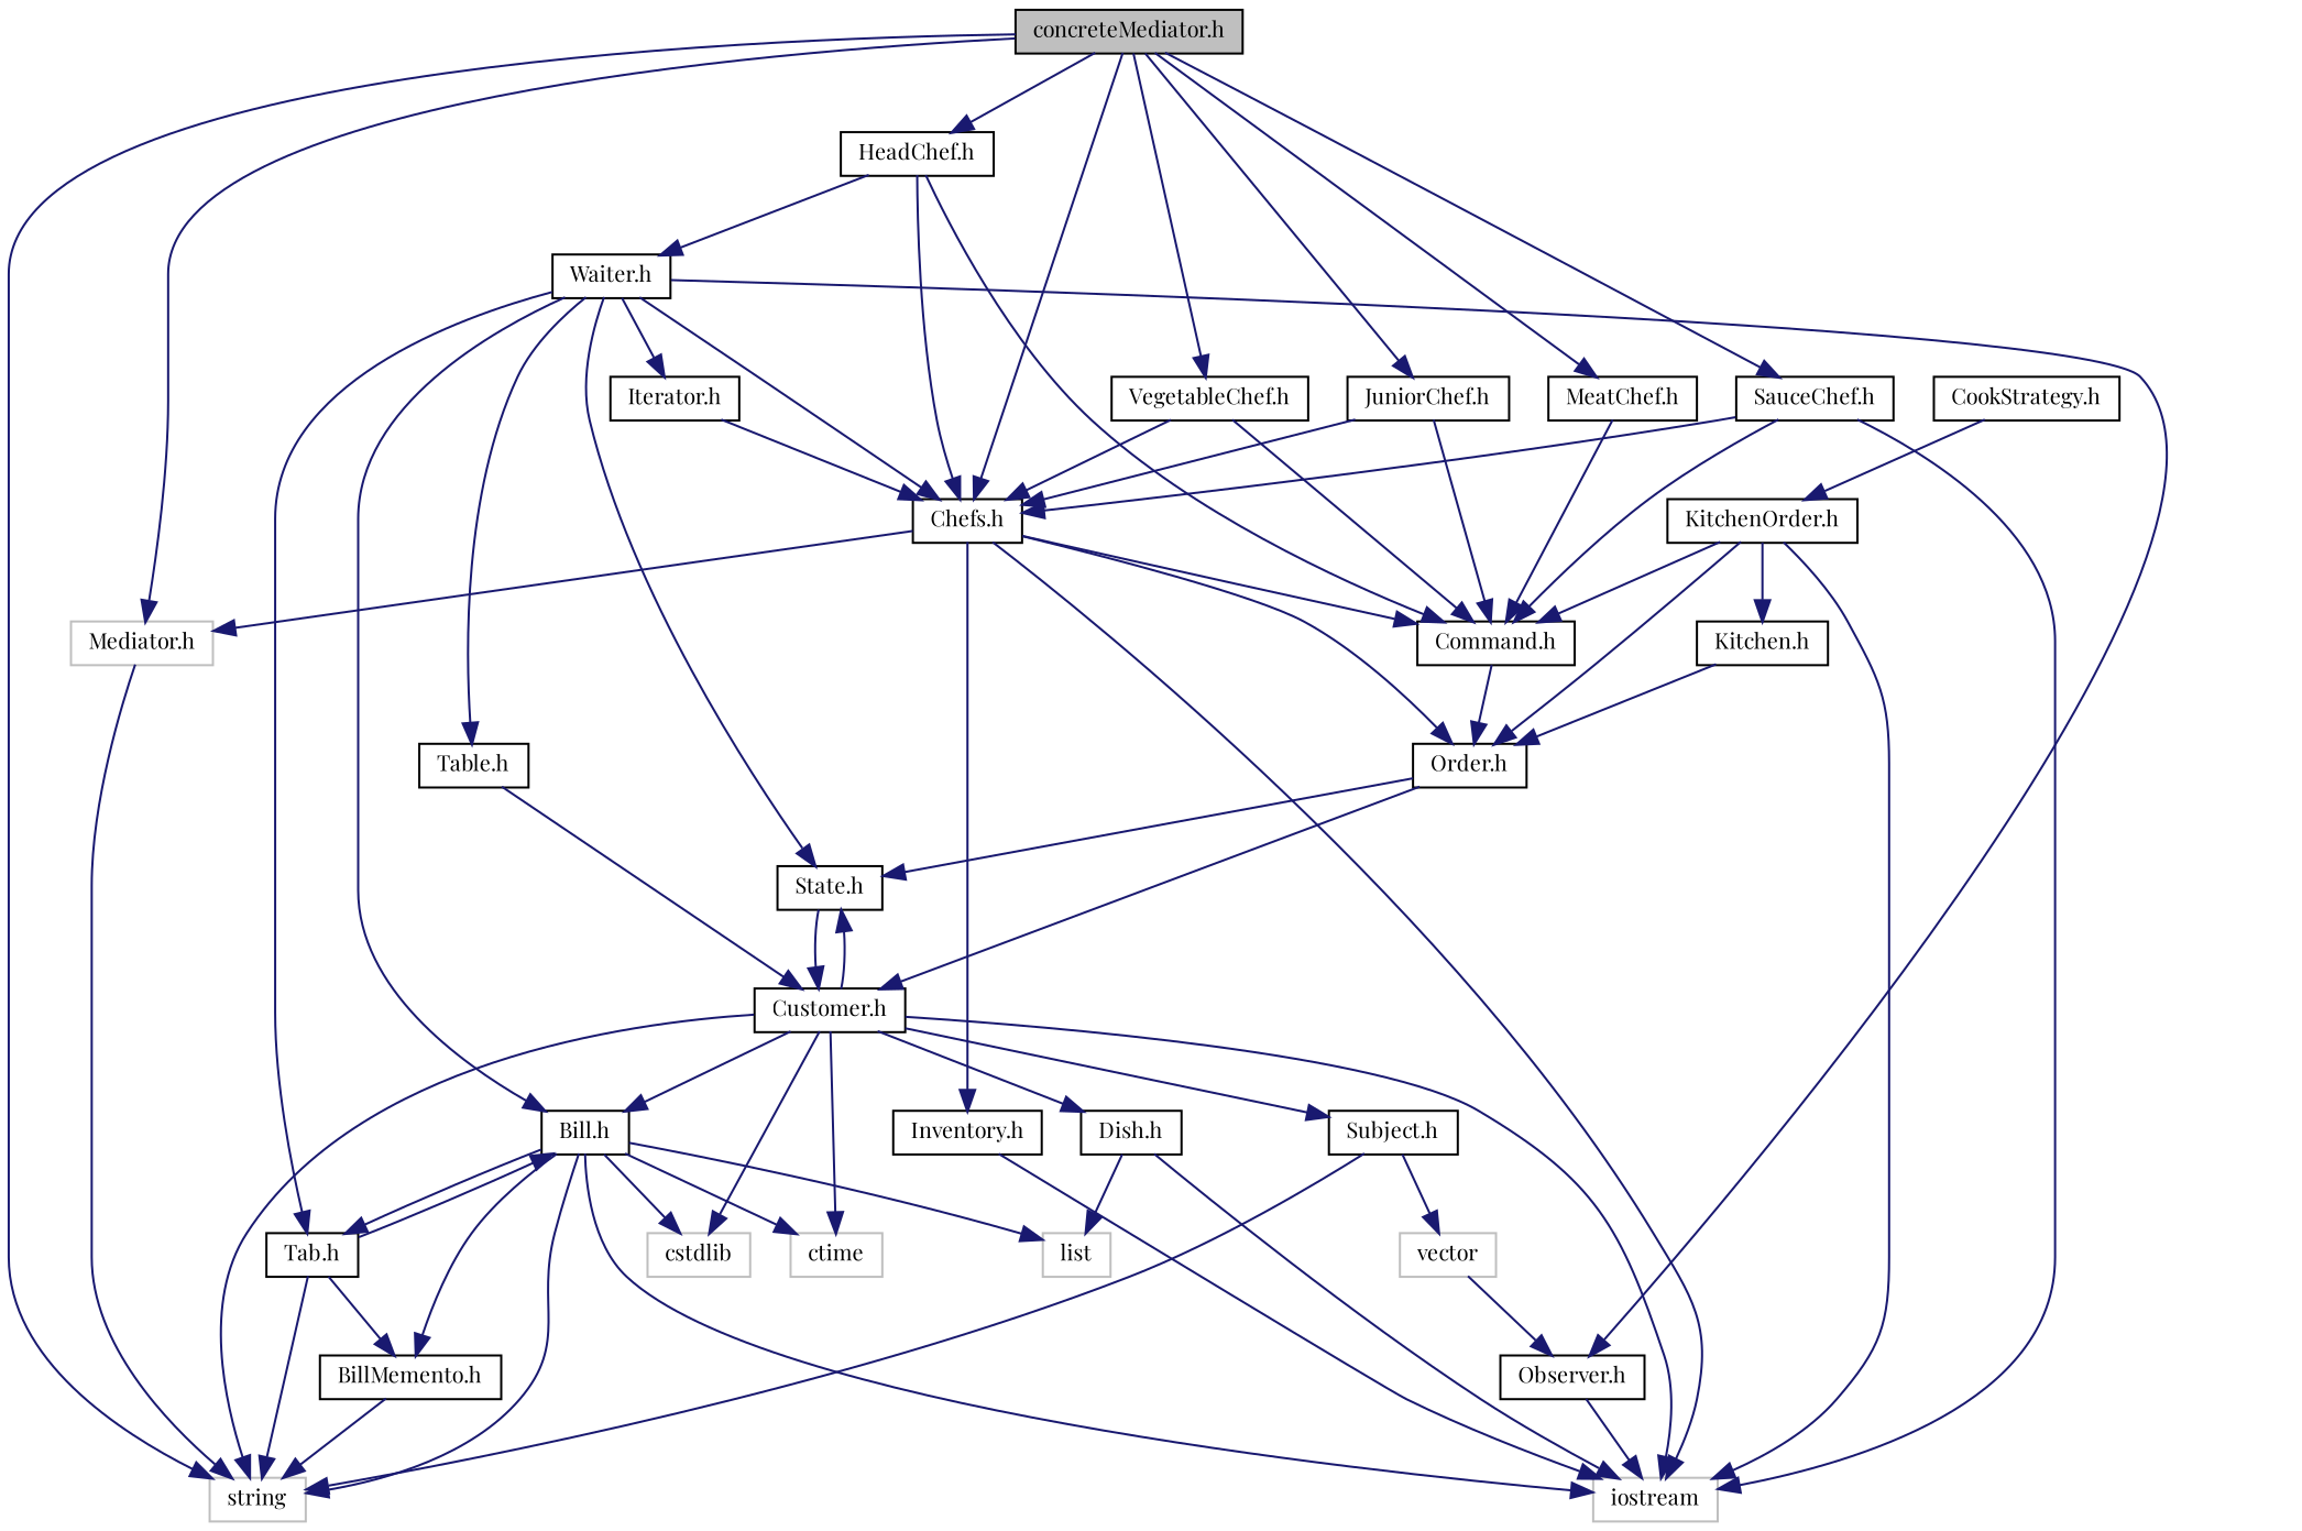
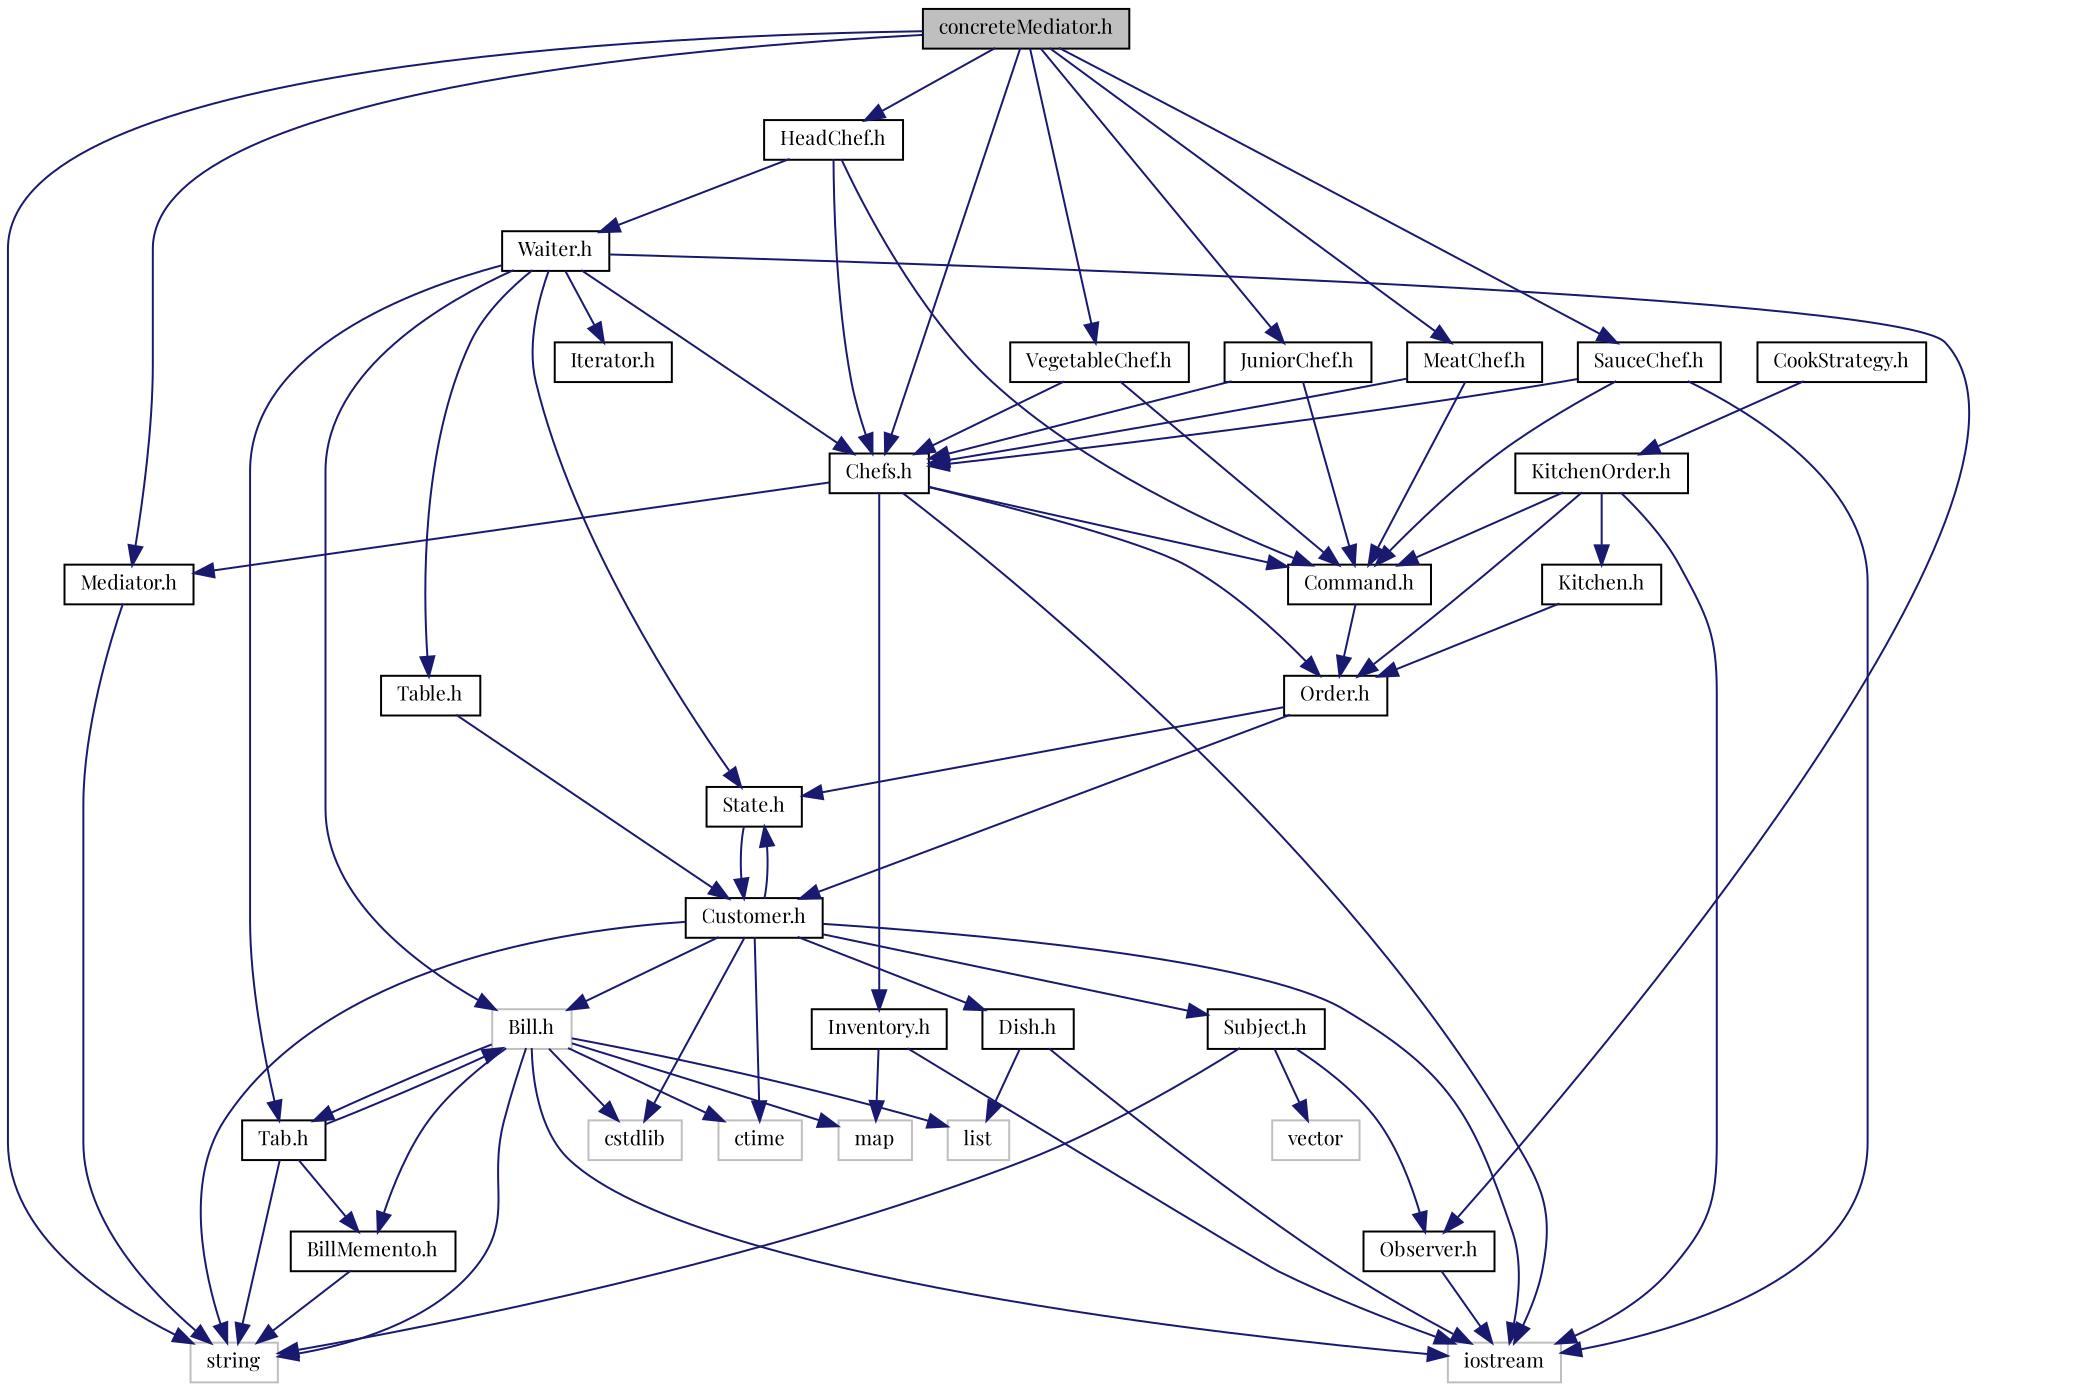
  digraph {
    fontname="Playfair Display"
    node [color=black fillcolor=white fontname="Playfair Display" fontsize=10 shape=record style=filled]
    edge [color=midnightblue fontname="Playfair Display" fontsize=10 labelfontname=Helvetica labelfontsize=10 style=solid]
    n1 [fillcolor=grey75 fontcolor=black height=0.2 label="concreteMediator.h" width=0.4]
    n2 [color=grey75 height=0.2 label=string width=0.4]
-   n3 [color=grey75 height=0.2 label="Mediator.h" width=0.4]
+   n3 [height=0.2 label="Mediator.h" width=0.4]
    n4 [height=0.2 label="Chefs.h" width=0.4]
    n5 [height=0.2 label="HeadChef.h" width=0.4]
    n6 [height=0.2 label="JuniorChef.h" width=0.4]
    n7 [height=0.2 label="MeatChef.h" width=0.4]
    n8 [height=0.2 label="SauceChef.h" width=0.4]
    n9 [height=0.2 label="VegetableChef.h" width=0.4]
    n10 [height=0.2 label="Command.h" width=0.4]
    n11 [height=0.2 label="Order.h" width=0.4]
    n12 [color=grey75 height=0.2 label=iostream width=0.4]
    n13 [height=0.2 label="Inventory.h" width=0.4]
    n14 [height=0.2 label="Waiter.h" width=0.4]
    n15 [height=0.2 label="State.h" width=0.4]
    n16 [height=0.2 label="Customer.h" width=0.4]
+   n17 [color=grey75 height=0.2 label=map width=0.4]
    n18 [color=grey75 height=0.2 label=ctime width=0.4]
    n19 [color=grey75 height=0.2 label=cstdlib width=0.4]
    n20 [height=0.2 label="Subject.h" width=0.4]
    n21 [height=0.2 label="Dish.h" width=0.4]
-   n22 [height=0.2 label="Bill.h" width=0.4]
+   n22 [color=grey75 height=0.2 label="Bill.h" width=0.4]
    n23 [color=grey75 height=0.2 label=vector width=0.4]
    n24 [height=0.2 label="Observer.h" width=0.4]
    n25 [color=grey75 height=0.2 label=list width=0.4]
    n26 [height=0.2 label="Tab.h" width=0.4]
    n27 [height=0.2 label="BillMemento.h" width=0.4]
    n28 [height=0.2 label="Table.h" width=0.4]
    n29 [height=0.2 label="Iterator.h" width=0.4]
    n30 [height=0.2 label="CookStrategy.h" width=0.4]
    n31 [height=0.2 label="KitchenOrder.h" width=0.4]
    n32 [height=0.2 label="Kitchen.h" width=0.4]
    n1 -> n2
    n1 -> n3
    n1 -> n4
    n1 -> n5
    n1 -> n6
    n1 -> n7
    n1 -> n8
    n1 -> n9
    n3 -> n2
    n4 -> n3
    n4 -> n10
    n4 -> n11
    n4 -> n12
    n4 -> n13
    n5 -> n4
    n5 -> n10
    n5 -> n14
    n6 -> n4
    n6 -> n10
-   n29 -> n4
+   n7 -> n4
    n7 -> n10
    n8 -> n4
    n8 -> n10
    n8 -> n12
    n9 -> n4
    n9 -> n10
    n10 -> n11
    n11 -> n15
    n11 -> n16
    n13 -> n12
+   n13 -> n17
    n14 -> n4
    n14 -> n15
    n14 -> n22
    n14 -> n24
    n14 -> n26
    n14 -> n28
    n14 -> n29
    n15 -> n16
    n16 -> n2
    n16 -> n12
    n16 -> n15
    n16 -> n18
    n16 -> n19
    n16 -> n20
    n16 -> n21
    n16 -> n22
    n20 -> n2
    n20 -> n23
-   n23 -> n24
+   n20 -> n24
    n21 -> n12
    n21 -> n25
    n22 -> n2
    n22 -> n12
+   n22 -> n17
    n22 -> n18
    n22 -> n19
    n22 -> n25
    n22 -> n26
    n22 -> n27
    n24 -> n12
    n26 -> n2
    n26 -> n22
    n26 -> n27
    n27 -> n2
    n28 -> n16
    n30 -> n31
    n31 -> n10
    n31 -> n11
    n31 -> n12
    n31 -> n32
    n32 -> n11
  }
